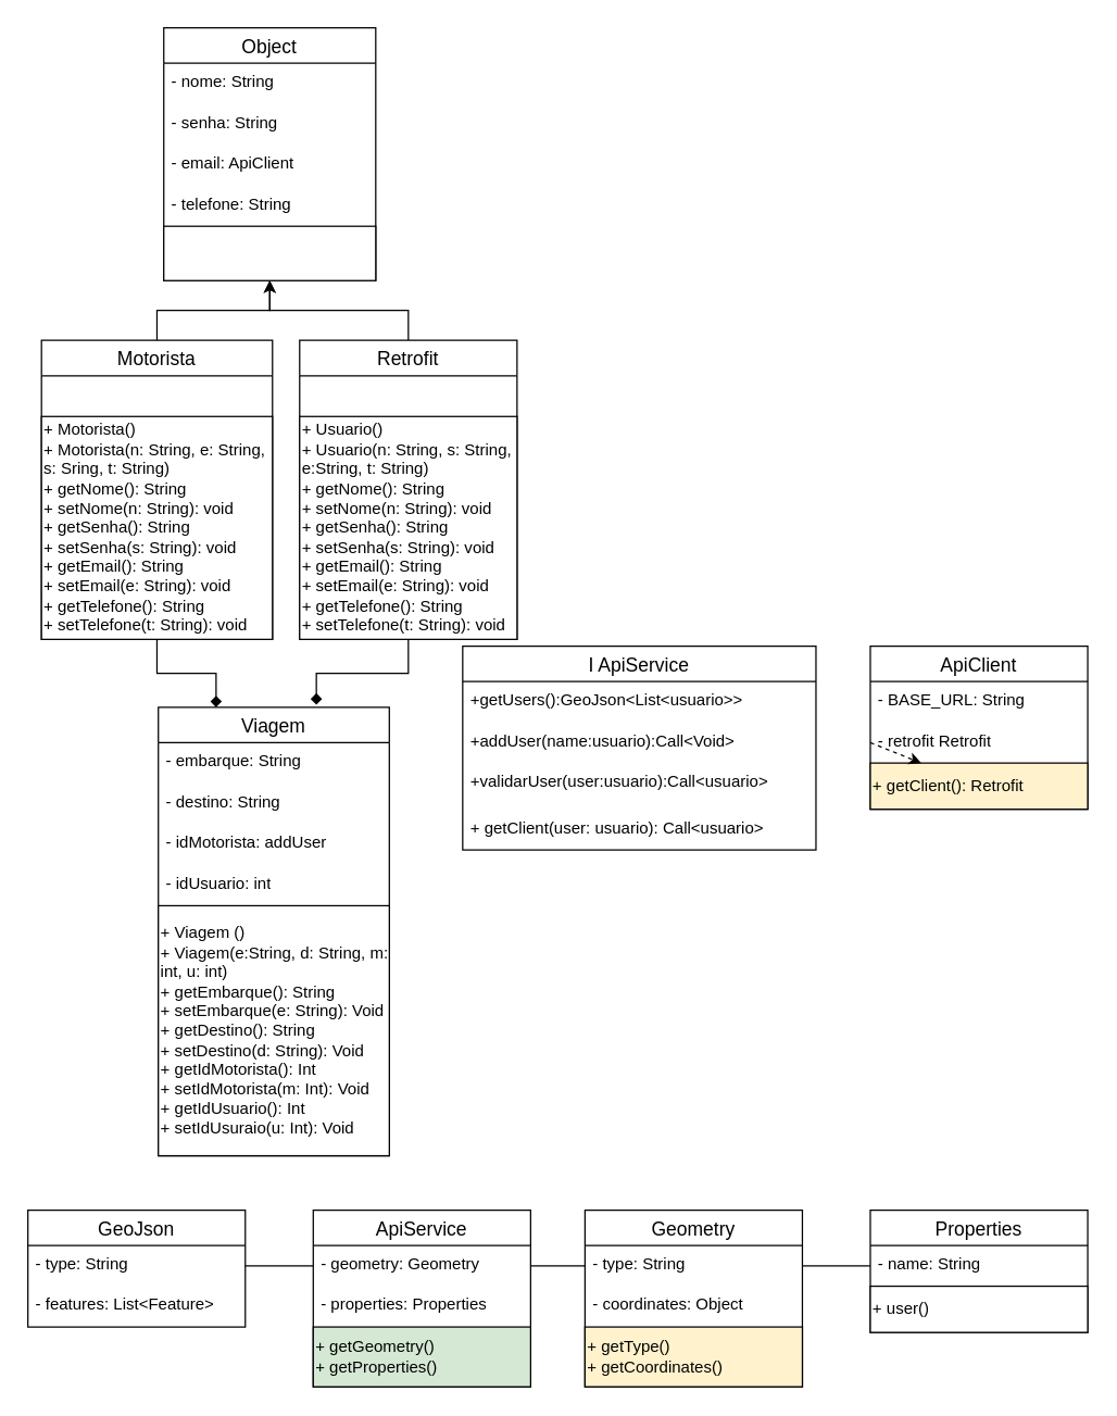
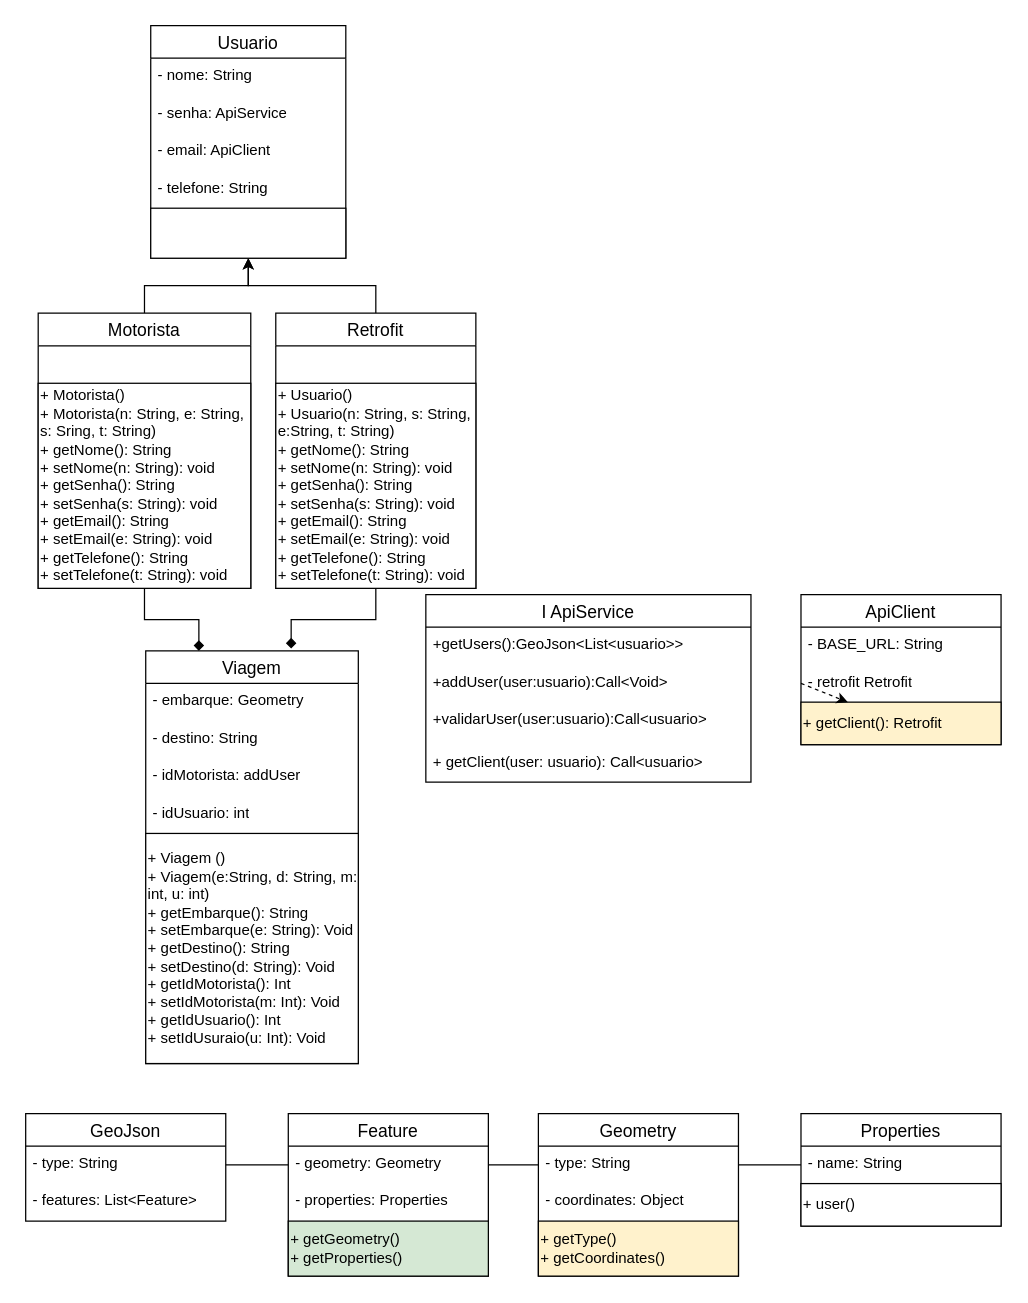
  <mxCell id="0" />
  <mxCell id="1" parent="0" />
  <mxCell id="2" style="edgeStyle=orthogonalEdgeStyle;rounded=0;orthogonalLoop=1;jettySize=auto;html=1;labelBackgroundColor=none;fontColor=default;" parent="1" source="3" target="15" edge="1"><mxGeometry relative="1" as="geometry"><mxPoint x="480" y="100" as="targetPoint" /></mxGeometry></mxCell>
  <mxCell id="3" value="Retrofit" style="swimlane;fontStyle=0;childLayout=stackLayout;horizontal=1;startSize=26;horizontalStack=0;resizeParent=1;resizeParentMax=0;resizeLast=0;collapsible=1;marginBottom=0;align=center;fontSize=14;labelBackgroundColor=none;" parent="1" vertex="1"><mxGeometry x="220" y="250" width="160" height="220" as="geometry" /></mxCell>
  <mxCell id="4" value="" style="text;strokeColor=none;spacingLeft=4;spacingRight=4;overflow=hidden;rotatable=0;points=[[0,0.5],[1,0.5]];portConstraint=eastwest;fontSize=12;whiteSpace=wrap;html=1;labelBackgroundColor=none;" parent="3" vertex="1"><mxGeometry y="26" width="160" height="30" as="geometry" /></mxCell>
  <mxCell id="5" value="+ Usuario()&lt;br&gt;+ Usuario(n: String, s: String, e:String, t: String)&lt;br&gt;+ getNome(): String&lt;br&gt;+ setNome(n: String): void&lt;br&gt;+ getSenha(): String&lt;br&gt;+ setSenha(s: String): void&amp;nbsp;&lt;br&gt;+ getEmail(): String&lt;br&gt;+ setEmail(e: String): void&lt;br&gt;+ getTelefone(): String&lt;br&gt;+ setTelefone(t: String): void" style="whiteSpace=wrap;html=1;align=left;labelBackgroundColor=none;" parent="3" vertex="1"><mxGeometry y="56" width="160" height="164" as="geometry" /></mxCell>
  <mxCell id="6" style="edgeStyle=orthogonalEdgeStyle;rounded=0;orthogonalLoop=1;jettySize=auto;html=1;labelBackgroundColor=none;fontColor=default;" parent="1" source="7" target="15" edge="1"><mxGeometry relative="1" as="geometry" /></mxCell>
  <mxCell id="7" value="Motorista" style="swimlane;fontStyle=0;childLayout=stackLayout;horizontal=1;startSize=26;horizontalStack=0;resizeParent=1;resizeParentMax=0;resizeLast=0;collapsible=1;marginBottom=0;align=center;fontSize=14;labelBackgroundColor=none;" parent="1" vertex="1"><mxGeometry x="30" y="250" width="170" height="220" as="geometry" /></mxCell>
  <mxCell id="8" value="" style="text;strokeColor=none;spacingLeft=4;spacingRight=4;overflow=hidden;rotatable=0;points=[[0,0.5],[1,0.5]];portConstraint=eastwest;fontSize=12;whiteSpace=wrap;html=1;labelBackgroundColor=none;" parent="7" vertex="1"><mxGeometry y="26" width="170" height="30" as="geometry" /></mxCell>
  <mxCell id="9" value="+ Motorista()&lt;br&gt;+ Motorista(n: String, e: String, s: Sring, t: String)&lt;br&gt;+ getNome(): String&lt;br style=&quot;border-color: var(--border-color);&quot;&gt;+ setNome(n: String): void&lt;br style=&quot;border-color: var(--border-color);&quot;&gt;+ getSenha(): String&lt;br style=&quot;border-color: var(--border-color);&quot;&gt;+ setSenha(s: String): void&amp;nbsp;&lt;br style=&quot;border-color: var(--border-color);&quot;&gt;+ getEmail(): String&lt;br style=&quot;border-color: var(--border-color);&quot;&gt;+ setEmail(e: String): void&lt;br style=&quot;border-color: var(--border-color);&quot;&gt;+ getTelefone(): String&lt;br style=&quot;border-color: var(--border-color);&quot;&gt;+ setTelefone(t: String): void" style="whiteSpace=wrap;html=1;align=left;labelBackgroundColor=none;" parent="7" vertex="1"><mxGeometry y="56" width="170" height="164" as="geometry" /></mxCell>
- <mxCell id="10" value="Object" style="swimlane;fontStyle=0;childLayout=stackLayout;horizontal=1;startSize=26;horizontalStack=0;resizeParent=1;resizeParentMax=0;resizeLast=0;collapsible=1;marginBottom=0;align=center;fontSize=14;labelBackgroundColor=none;" parent="1" vertex="1"><mxGeometry x="120" y="20" width="156" height="186" as="geometry" /></mxCell>
+ <mxCell id="10" value="Usuario" style="swimlane;fontStyle=0;childLayout=stackLayout;horizontal=1;startSize=26;horizontalStack=0;resizeParent=1;resizeParentMax=0;resizeLast=0;collapsible=1;marginBottom=0;align=center;fontSize=14;labelBackgroundColor=none;" parent="1" vertex="1"><mxGeometry x="120" y="20" width="156" height="186" as="geometry" /></mxCell>
  <mxCell id="11" value="- nome: String" style="text;strokeColor=none;spacingLeft=4;spacingRight=4;overflow=hidden;rotatable=0;points=[[0,0.5],[1,0.5]];portConstraint=eastwest;fontSize=12;whiteSpace=wrap;html=1;labelBackgroundColor=none;" parent="10" vertex="1"><mxGeometry y="26" width="156" height="30" as="geometry" /></mxCell>
- <mxCell id="12" value="- senha: String" style="text;strokeColor=none;spacingLeft=4;spacingRight=4;overflow=hidden;rotatable=0;points=[[0,0.5],[1,0.5]];portConstraint=eastwest;fontSize=12;whiteSpace=wrap;html=1;labelBackgroundColor=none;" parent="10" vertex="1"><mxGeometry y="56" width="156" height="30" as="geometry" /></mxCell>
+ <mxCell id="12" value="- senha: ApiService" style="text;strokeColor=none;spacingLeft=4;spacingRight=4;overflow=hidden;rotatable=0;points=[[0,0.5],[1,0.5]];portConstraint=eastwest;fontSize=12;whiteSpace=wrap;html=1;labelBackgroundColor=none;" parent="10" vertex="1"><mxGeometry y="56" width="156" height="30" as="geometry" /></mxCell>
  <mxCell id="13" value="- email: ApiClient" style="text;strokeColor=none;spacingLeft=4;spacingRight=4;overflow=hidden;rotatable=0;points=[[0,0.5],[1,0.5]];portConstraint=eastwest;fontSize=12;whiteSpace=wrap;html=1;labelBackgroundColor=none;" parent="10" vertex="1"><mxGeometry y="86" width="156" height="30" as="geometry" /></mxCell>
  <mxCell id="14" value="- telefone: String&amp;nbsp;" style="text;strokeColor=none;spacingLeft=4;spacingRight=4;overflow=hidden;rotatable=0;points=[[0,0.5],[1,0.5]];portConstraint=eastwest;fontSize=12;whiteSpace=wrap;html=1;labelBackgroundColor=none;" parent="10" vertex="1"><mxGeometry y="116" width="156" height="30" as="geometry" /></mxCell>
  <mxCell id="15" value="" style="whiteSpace=wrap;html=1;align=left;labelBackgroundColor=none;" parent="10" vertex="1"><mxGeometry y="146" width="156" height="40" as="geometry" /></mxCell>
  <mxCell id="16" value="GeoJson" style="swimlane;fontStyle=0;childLayout=stackLayout;horizontal=1;startSize=26;horizontalStack=0;resizeParent=1;resizeParentMax=0;resizeLast=0;collapsible=1;marginBottom=0;align=center;fontSize=14;" parent="1" vertex="1"><mxGeometry x="20" y="890" width="160" height="86" as="geometry" /></mxCell>
  <mxCell id="17" value="&lt;div&gt;- type: String&lt;/div&gt;" style="text;strokeColor=none;fillColor=none;spacingLeft=4;spacingRight=4;overflow=hidden;rotatable=0;points=[[0,0.5],[1,0.5]];portConstraint=eastwest;fontSize=12;whiteSpace=wrap;html=1;" parent="16" vertex="1"><mxGeometry y="26" width="160" height="30" as="geometry" /></mxCell>
  <mxCell id="18" value="- features: List&amp;lt;Feature&amp;gt;" style="text;strokeColor=none;fillColor=none;spacingLeft=4;spacingRight=4;overflow=hidden;rotatable=0;points=[[0,0.5],[1,0.5]];portConstraint=eastwest;fontSize=12;whiteSpace=wrap;html=1;" parent="16" vertex="1"><mxGeometry y="56" width="160" height="30" as="geometry" /></mxCell>
- <mxCell id="19" value="ApiService" style="swimlane;fontStyle=0;childLayout=stackLayout;horizontal=1;startSize=26;horizontalStack=0;resizeParent=1;resizeParentMax=0;resizeLast=0;collapsible=1;marginBottom=0;align=center;fontSize=14;" parent="1" vertex="1"><mxGeometry x="230" y="890" width="160" height="130" as="geometry" /></mxCell>
+ <mxCell id="19" value="Feature" style="swimlane;fontStyle=0;childLayout=stackLayout;horizontal=1;startSize=26;horizontalStack=0;resizeParent=1;resizeParentMax=0;resizeLast=0;collapsible=1;marginBottom=0;align=center;fontSize=14;" parent="1" vertex="1"><mxGeometry x="230" y="890" width="160" height="130" as="geometry" /></mxCell>
  <mxCell id="20" value="- geometry: Geometry" style="text;strokeColor=none;fillColor=none;spacingLeft=4;spacingRight=4;overflow=hidden;rotatable=0;points=[[0,0.5],[1,0.5]];portConstraint=eastwest;fontSize=12;whiteSpace=wrap;html=1;" parent="19" vertex="1"><mxGeometry y="26" width="160" height="30" as="geometry" /></mxCell>
  <mxCell id="21" value="- properties: Properties" style="text;strokeColor=none;fillColor=none;spacingLeft=4;spacingRight=4;overflow=hidden;rotatable=0;points=[[0,0.5],[1,0.5]];portConstraint=eastwest;fontSize=12;whiteSpace=wrap;html=1;" parent="19" vertex="1"><mxGeometry y="56" width="160" height="30" as="geometry" /></mxCell>
  <mxCell id="22" value="&lt;div&gt;+ getGeometry()&lt;/div&gt;&lt;div&gt;+ getProperties()&lt;/div&gt;" style="whiteSpace=wrap;html=1;align=left;labelBackgroundColor=none;fillColor=#d5e8d4;" parent="19" vertex="1"><mxGeometry y="86" width="160" height="44" as="geometry" /></mxCell>
  <mxCell id="23" style="edgeStyle=orthogonalEdgeStyle;rounded=0;orthogonalLoop=1;jettySize=auto;html=1;entryX=0;entryY=0.5;entryDx=0;entryDy=0;endArrow=none;startFill=0;" parent="1" source="17" target="20" edge="1"><mxGeometry relative="1" as="geometry" /></mxCell>
  <mxCell id="24" value="Geometry" style="swimlane;fontStyle=0;childLayout=stackLayout;horizontal=1;startSize=26;horizontalStack=0;resizeParent=1;resizeParentMax=0;resizeLast=0;collapsible=1;marginBottom=0;align=center;fontSize=14;" parent="1" vertex="1"><mxGeometry x="430" y="890" width="160" height="130" as="geometry" /></mxCell>
  <mxCell id="25" value="- type: String" style="text;strokeColor=none;fillColor=none;spacingLeft=4;spacingRight=4;overflow=hidden;rotatable=0;points=[[0,0.5],[1,0.5]];portConstraint=eastwest;fontSize=12;whiteSpace=wrap;html=1;" parent="24" vertex="1"><mxGeometry y="26" width="160" height="30" as="geometry" /></mxCell>
  <mxCell id="26" value="- coordinates: Object" style="text;strokeColor=none;fillColor=none;spacingLeft=4;spacingRight=4;overflow=hidden;rotatable=0;points=[[0,0.5],[1,0.5]];portConstraint=eastwest;fontSize=12;whiteSpace=wrap;html=1;" parent="24" vertex="1"><mxGeometry y="56" width="160" height="30" as="geometry" /></mxCell>
  <mxCell id="27" value="&lt;div&gt;+ getType()&lt;/div&gt;&lt;div&gt;+ getCoordinates()&lt;/div&gt;" style="whiteSpace=wrap;html=1;align=left;labelBackgroundColor=none;fillColor=#fff2cc;" parent="24" vertex="1"><mxGeometry y="86" width="160" height="44" as="geometry" /></mxCell>
  <mxCell id="28" value="Properties" style="swimlane;fontStyle=0;childLayout=stackLayout;horizontal=1;startSize=26;horizontalStack=0;resizeParent=1;resizeParentMax=0;resizeLast=0;collapsible=1;marginBottom=0;align=center;fontSize=14;" parent="1" vertex="1"><mxGeometry x="640" y="890" width="160" height="90" as="geometry" /></mxCell>
  <mxCell id="29" value="- name: String" style="text;strokeColor=none;fillColor=none;spacingLeft=4;spacingRight=4;overflow=hidden;rotatable=0;points=[[0,0.5],[1,0.5]];portConstraint=eastwest;fontSize=12;whiteSpace=wrap;html=1;" parent="28" vertex="1"><mxGeometry y="26" width="160" height="30" as="geometry" /></mxCell>
  <mxCell id="30" value="+ user()" style="whiteSpace=wrap;html=1;align=left;labelBackgroundColor=none;" parent="28" vertex="1"><mxGeometry y="56" width="160" height="34" as="geometry" /></mxCell>
  <mxCell id="31" style="edgeStyle=orthogonalEdgeStyle;rounded=0;orthogonalLoop=1;jettySize=auto;html=1;endArrow=none;startFill=0;" parent="1" source="20" target="25" edge="1"><mxGeometry relative="1" as="geometry" /></mxCell>
  <mxCell id="32" style="edgeStyle=orthogonalEdgeStyle;rounded=0;orthogonalLoop=1;jettySize=auto;html=1;exitX=1;exitY=0.5;exitDx=0;exitDy=0;entryX=0;entryY=0.5;entryDx=0;entryDy=0;endArrow=none;startFill=0;" parent="1" source="25" target="29" edge="1"><mxGeometry relative="1" as="geometry" /></mxCell>
  <mxCell id="33" value="I ApiService" style="swimlane;fontStyle=0;childLayout=stackLayout;horizontal=1;startSize=26;horizontalStack=0;resizeParent=1;resizeParentMax=0;resizeLast=0;collapsible=1;marginBottom=0;align=center;fontSize=14;" parent="1" vertex="1"><mxGeometry x="340" y="475" width="260" height="150" as="geometry" /></mxCell>
  <mxCell id="34" value="+getUsers():GeoJson&amp;lt;List&amp;lt;usuario&amp;gt;&amp;gt;" style="text;strokeColor=none;fillColor=none;spacingLeft=4;spacingRight=4;overflow=hidden;rotatable=0;points=[[0,0.5],[1,0.5]];portConstraint=eastwest;fontSize=12;whiteSpace=wrap;html=1;" parent="33" vertex="1"><mxGeometry y="26" width="260" height="30" as="geometry" /></mxCell>
- <mxCell id="35" value="+addUser(name:usuario):Call&amp;lt;Void&amp;gt;" style="text;strokeColor=none;fillColor=none;spacingLeft=4;spacingRight=4;overflow=hidden;rotatable=0;points=[[0,0.5],[1,0.5]];portConstraint=eastwest;fontSize=12;whiteSpace=wrap;html=1;" parent="33" vertex="1"><mxGeometry y="56" width="260" height="30" as="geometry" /></mxCell>
+ <mxCell id="35" value="+addUser(user:usuario):Call&amp;lt;Void&amp;gt;" style="text;strokeColor=none;fillColor=none;spacingLeft=4;spacingRight=4;overflow=hidden;rotatable=0;points=[[0,0.5],[1,0.5]];portConstraint=eastwest;fontSize=12;whiteSpace=wrap;html=1;" parent="33" vertex="1"><mxGeometry y="56" width="260" height="30" as="geometry" /></mxCell>
  <mxCell id="36" value="+validarUser(user:usuario):Call&amp;lt;usuario&amp;gt;" style="text;strokeColor=none;fillColor=none;spacingLeft=4;spacingRight=4;overflow=hidden;rotatable=0;points=[[0,0.5],[1,0.5]];portConstraint=eastwest;fontSize=12;whiteSpace=wrap;html=1;" parent="33" vertex="1"><mxGeometry y="86" width="260" height="34" as="geometry" /></mxCell>
  <mxCell id="37" value="+ getClient(user: usuario): Call&amp;lt;usuario&amp;gt;" style="text;strokeColor=none;fillColor=none;spacingLeft=4;spacingRight=4;overflow=hidden;rotatable=0;points=[[0,0.5],[1,0.5]];portConstraint=eastwest;fontSize=12;whiteSpace=wrap;html=1;" parent="33" vertex="1"><mxGeometry y="120" width="260" height="30" as="geometry" /></mxCell>
  <mxCell id="38" value="ApiClient" style="swimlane;fontStyle=0;childLayout=stackLayout;horizontal=1;startSize=26;horizontalStack=0;resizeParent=1;resizeParentMax=0;resizeLast=0;collapsible=1;marginBottom=0;align=center;fontSize=14;" parent="1" vertex="1"><mxGeometry x="640" y="475" width="160" height="120" as="geometry" /></mxCell>
  <mxCell id="39" value="- BASE_URL: String" style="text;strokeColor=none;fillColor=none;spacingLeft=4;spacingRight=4;overflow=hidden;rotatable=0;points=[[0,0.5],[1,0.5]];portConstraint=eastwest;fontSize=12;whiteSpace=wrap;html=1;" parent="38" vertex="1"><mxGeometry y="26" width="160" height="30" as="geometry" /></mxCell>
  <mxCell id="40" value="- retrofit Retrofit" style="text;strokeColor=none;fillColor=none;spacingLeft=4;spacingRight=4;overflow=hidden;rotatable=0;points=[[0,0.5],[1,0.5]];portConstraint=eastwest;fontSize=12;whiteSpace=wrap;html=1;" parent="38" vertex="1"><mxGeometry y="56" width="160" height="30" as="geometry" /></mxCell>
  <mxCell id="41" value="+ getClient(): Retrofit" style="whiteSpace=wrap;html=1;align=left;labelBackgroundColor=none;fillColor=#fff2cc;" parent="38" vertex="1"><mxGeometry y="86" width="160" height="34" as="geometry" /></mxCell>
  <mxCell id="42" value="Viagem" style="swimlane;fontStyle=0;childLayout=stackLayout;horizontal=1;startSize=26;horizontalStack=0;resizeParent=1;resizeParentMax=0;resizeLast=0;collapsible=1;marginBottom=0;align=center;fontSize=14;rounded=0;shadow=0;glass=0;swimlaneLine=1;labelBackgroundColor=none;" parent="1" vertex="1"><mxGeometry x="116" y="520" width="170" height="330" as="geometry" /></mxCell>
- <mxCell id="43" value="- embarque: String" style="text;strokeColor=none;spacingLeft=4;spacingRight=4;overflow=hidden;rotatable=0;points=[[0,0.5],[1,0.5]];portConstraint=eastwest;fontSize=12;whiteSpace=wrap;html=1;labelBackgroundColor=none;" parent="42" vertex="1"><mxGeometry y="26" width="170" height="30" as="geometry" /></mxCell>
+ <mxCell id="43" value="- embarque: Geometry" style="text;strokeColor=none;spacingLeft=4;spacingRight=4;overflow=hidden;rotatable=0;points=[[0,0.5],[1,0.5]];portConstraint=eastwest;fontSize=12;whiteSpace=wrap;html=1;labelBackgroundColor=none;" parent="42" vertex="1"><mxGeometry y="26" width="170" height="30" as="geometry" /></mxCell>
  <mxCell id="44" value="- destino: String" style="text;strokeColor=none;spacingLeft=4;spacingRight=4;overflow=hidden;rotatable=0;points=[[0,0.5],[1,0.5]];portConstraint=eastwest;fontSize=12;whiteSpace=wrap;html=1;labelBackgroundColor=none;" parent="42" vertex="1"><mxGeometry y="56" width="170" height="30" as="geometry" /></mxCell>
  <mxCell id="45" value="- idMotorista: addUser" style="text;strokeColor=none;spacingLeft=4;spacingRight=4;overflow=hidden;rotatable=0;points=[[0,0.5],[1,0.5]];portConstraint=eastwest;fontSize=12;whiteSpace=wrap;html=1;labelBackgroundColor=none;" parent="42" vertex="1"><mxGeometry y="86" width="170" height="30" as="geometry" /></mxCell>
  <mxCell id="46" value="- idUsuario: int" style="text;strokeColor=none;spacingLeft=4;spacingRight=4;overflow=hidden;rotatable=0;points=[[0,0.5],[1,0.5]];portConstraint=eastwest;fontSize=12;whiteSpace=wrap;html=1;labelBackgroundColor=none;" parent="42" vertex="1"><mxGeometry y="116" width="170" height="30" as="geometry" /></mxCell>
  <mxCell id="47" value="+ Viagem ()&amp;nbsp;&lt;br&gt;+ Viagem(e:String, d: String, m: int, u: int)&lt;br&gt;+ getEmbarque(): String&lt;br&gt;+ setEmbarque(e: String): Void&lt;br&gt;+ getDestino(): String&lt;br&gt;+ setDestino(d: String): Void&lt;br&gt;+ getIdMotorista(): Int&lt;br&gt;+ setIdMotorista(m: Int): Void&lt;br&gt;+ getIdUsuario(): Int&lt;br&gt;+ setIdUsuraio(u: Int): Void" style="whiteSpace=wrap;html=1;align=left;labelBackgroundColor=none;" parent="42" vertex="1"><mxGeometry y="146" width="170" height="184" as="geometry" /></mxCell>
  <mxCell id="48" style="rounded=0;orthogonalLoop=1;jettySize=auto;html=1;exitX=0;exitY=0.5;exitDx=0;exitDy=0;dashed=1;" edge="1" parent="1" source="40" target="41"><mxGeometry relative="1" as="geometry" /></mxCell>
  <mxCell id="49" style="edgeStyle=orthogonalEdgeStyle;rounded=0;orthogonalLoop=1;jettySize=auto;html=1;entryX=0.684;entryY=-0.006;entryDx=0;entryDy=0;entryPerimeter=0;endArrow=diamond;endFill=1;" edge="1" parent="1" source="5" target="42"><mxGeometry relative="1" as="geometry" /></mxCell>
  <mxCell id="50" style="edgeStyle=orthogonalEdgeStyle;rounded=0;orthogonalLoop=1;jettySize=auto;html=1;entryX=0.25;entryY=0;entryDx=0;entryDy=0;endArrow=diamond;endFill=1;" edge="1" parent="1" source="9" target="42"><mxGeometry relative="1" as="geometry" /></mxCell>
